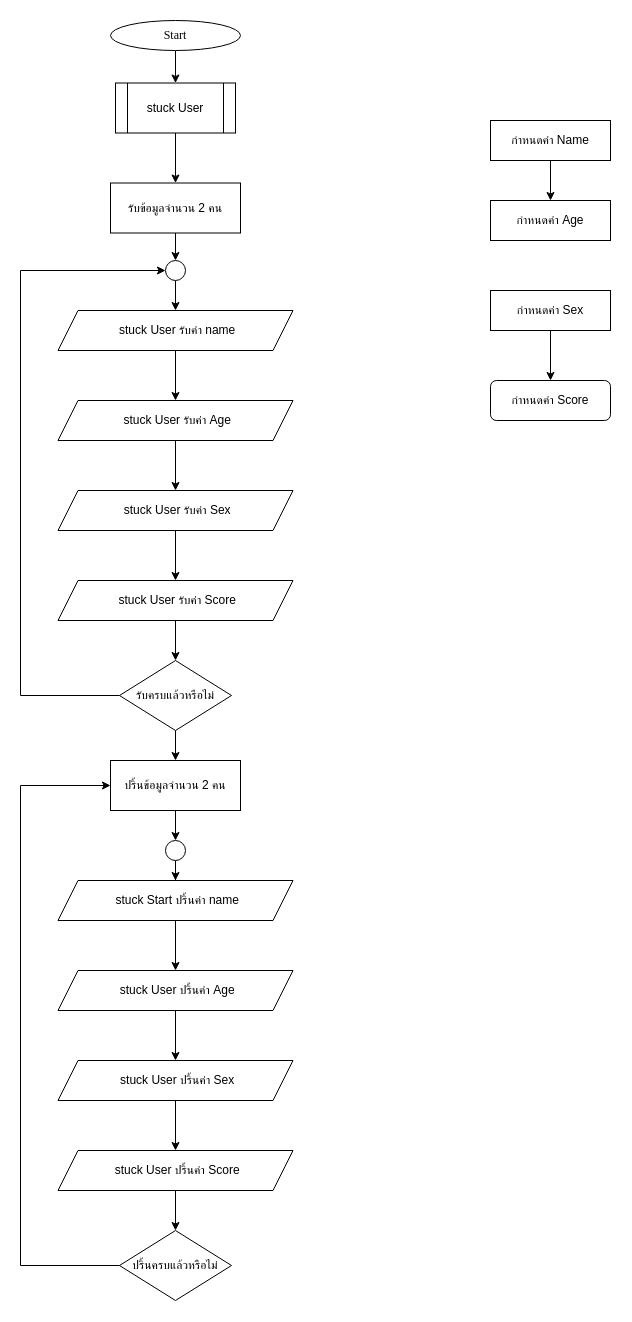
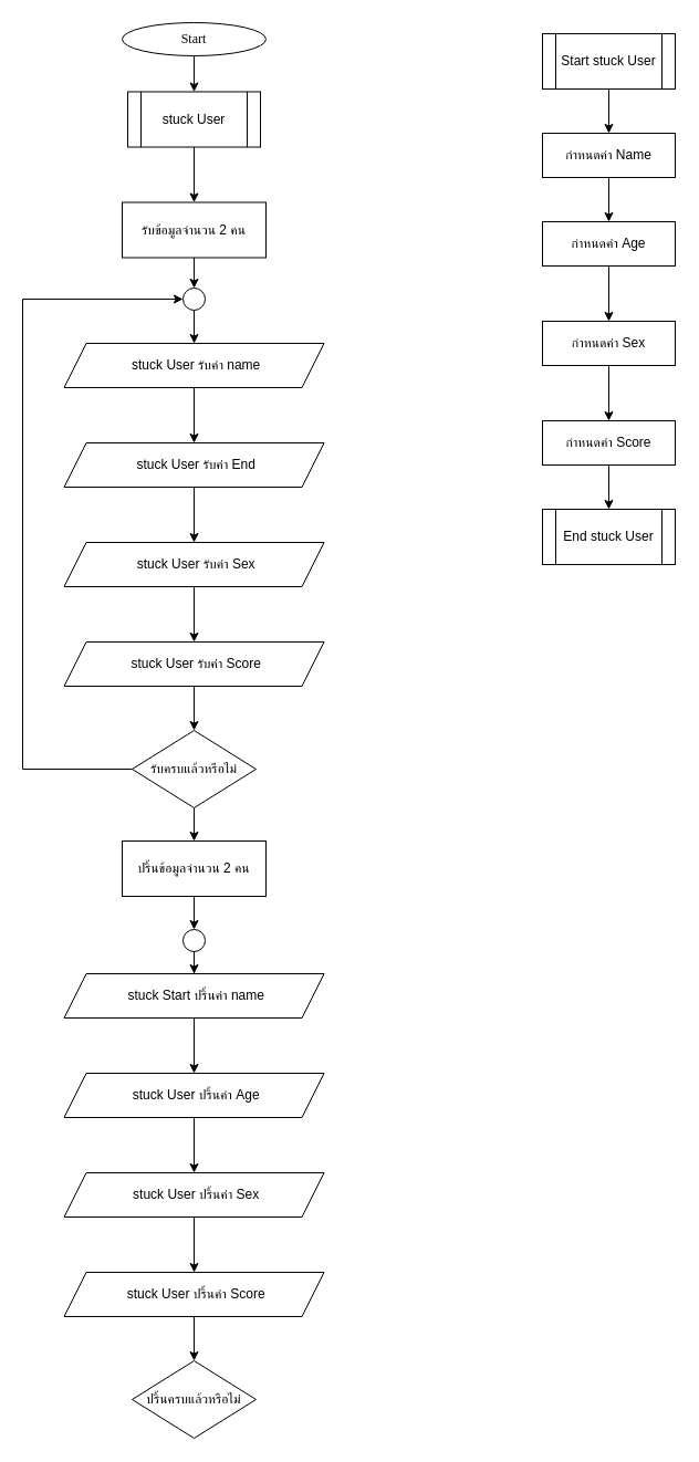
  <mxCell id="0" />
  <mxCell id="1" parent="0" />
  <mxCell id="2" value="" style="edgeStyle=orthogonalEdgeStyle;rounded=0;orthogonalLoop=1;jettySize=auto;html=1;" edge="1" parent="1" source="3" target="16"><mxGeometry relative="1" as="geometry" /></mxCell>
  <mxCell id="3" value="&lt;font data-font-src=&quot;https://fonts.googleapis.com/css?family=Sarabun&quot; face=&quot;Sarabun&quot;&gt;Start&lt;/font&gt;" style="ellipse;whiteSpace=wrap;html=1;" vertex="1" parent="1"><mxGeometry x="110" y="20" width="130" height="30" as="geometry" /></mxCell>
+ <mxCell id="4" value="" style="edgeStyle=orthogonalEdgeStyle;rounded=0;orthogonalLoop=1;jettySize=auto;html=1;" edge="1" parent="1" source="5" target="7"><mxGeometry relative="1" as="geometry" /></mxCell>
+ <mxCell id="5" value="Start stuck User" style="shape=process;whiteSpace=wrap;html=1;backgroundOutline=1;" vertex="1" parent="1"><mxGeometry x="490" y="30" width="120" height="50" as="geometry" /></mxCell>
  <mxCell id="6" value="" style="edgeStyle=orthogonalEdgeStyle;rounded=0;orthogonalLoop=1;jettySize=auto;html=1;" edge="1" parent="1" source="7" target="9"><mxGeometry relative="1" as="geometry" /></mxCell>
  <mxCell id="7" value="กำหนดค่า Name" style="rounded=0;whiteSpace=wrap;html=1;" vertex="1" parent="1"><mxGeometry x="490" y="120" width="120" height="40" as="geometry" /></mxCell>
+ <mxCell id="8" value="" style="edgeStyle=orthogonalEdgeStyle;rounded=0;orthogonalLoop=1;jettySize=auto;html=1;" edge="1" parent="1" source="9" target="11"><mxGeometry relative="1" as="geometry" /></mxCell>
  <mxCell id="9" value="กำหนดค่า&amp;nbsp;Age" style="rounded=0;whiteSpace=wrap;html=1;" vertex="1" parent="1"><mxGeometry x="490" y="200" width="120" height="40" as="geometry" /></mxCell>
  <mxCell id="10" value="" style="edgeStyle=orthogonalEdgeStyle;rounded=0;orthogonalLoop=1;jettySize=auto;html=1;" edge="1" parent="1" source="11" target="13"><mxGeometry relative="1" as="geometry" /></mxCell>
  <mxCell id="11" value="กำหนดค่า&amp;nbsp;Sex" style="rounded=0;whiteSpace=wrap;html=1;" vertex="1" parent="1"><mxGeometry x="490" y="290" width="120" height="40" as="geometry" /></mxCell>
- <mxCell id="13" value="กำหนดค่า&amp;nbsp;Score" style="whiteSpace=wrap;html=1;rounded=1;" vertex="1" parent="1"><mxGeometry x="490" y="380" width="120" height="40" as="geometry" /></mxCell>
+ <mxCell id="12" value="" style="edgeStyle=orthogonalEdgeStyle;rounded=0;orthogonalLoop=1;jettySize=auto;html=1;" edge="1" parent="1" source="13" target="14"><mxGeometry relative="1" as="geometry" /></mxCell>
+ <mxCell id="13" value="กำหนดค่า&amp;nbsp;Score" style="rounded=0;whiteSpace=wrap;html=1;" vertex="1" parent="1"><mxGeometry x="490" y="380" width="120" height="40" as="geometry" /></mxCell>
+ <mxCell id="14" value="End stuck User" style="shape=process;whiteSpace=wrap;html=1;backgroundOutline=1;" vertex="1" parent="1"><mxGeometry x="490" y="460" width="120" height="50" as="geometry" /></mxCell>
  <mxCell id="15" value="" style="edgeStyle=orthogonalEdgeStyle;rounded=0;orthogonalLoop=1;jettySize=auto;html=1;" edge="1" parent="1" source="16" target="18"><mxGeometry relative="1" as="geometry" /></mxCell>
  <mxCell id="16" value="stuck User" style="shape=process;whiteSpace=wrap;html=1;backgroundOutline=1;" vertex="1" parent="1"><mxGeometry x="115" y="82.5" width="120" height="50" as="geometry" /></mxCell>
  <mxCell id="17" value="" style="edgeStyle=orthogonalEdgeStyle;rounded=0;orthogonalLoop=1;jettySize=auto;html=1;" edge="1" parent="1" source="18" target="28"><mxGeometry relative="1" as="geometry" /></mxCell>
  <mxCell id="18" value="รับข้อมูลจำนวน 2 คน" style="rounded=0;whiteSpace=wrap;html=1;" vertex="1" parent="1"><mxGeometry x="110" y="182.5" width="130" height="50" as="geometry" /></mxCell>
  <mxCell id="19" value="" style="edgeStyle=orthogonalEdgeStyle;rounded=0;orthogonalLoop=1;jettySize=auto;html=1;" edge="1" parent="1" source="20" target="22"><mxGeometry relative="1" as="geometry" /></mxCell>
  <mxCell id="20" value="&amp;nbsp;stuck User รับค่า name" style="shape=parallelogram;perimeter=parallelogramPerimeter;whiteSpace=wrap;html=1;fixedSize=1;" vertex="1" parent="1"><mxGeometry x="57.5" y="310" width="235" height="40" as="geometry" /></mxCell>
  <mxCell id="21" value="" style="edgeStyle=orthogonalEdgeStyle;rounded=0;orthogonalLoop=1;jettySize=auto;html=1;" edge="1" parent="1" source="22" target="24"><mxGeometry relative="1" as="geometry" /></mxCell>
- <mxCell id="22" value="&amp;nbsp;stuck User รับค่า Age" style="shape=parallelogram;perimeter=parallelogramPerimeter;whiteSpace=wrap;html=1;fixedSize=1;" vertex="1" parent="1"><mxGeometry x="57.5" y="400" width="235" height="40" as="geometry" /></mxCell>
+ <mxCell id="22" value="&amp;nbsp;stuck User รับค่า End" style="shape=parallelogram;perimeter=parallelogramPerimeter;whiteSpace=wrap;html=1;fixedSize=1;" vertex="1" parent="1"><mxGeometry x="57.5" y="400" width="235" height="40" as="geometry" /></mxCell>
  <mxCell id="23" value="" style="edgeStyle=orthogonalEdgeStyle;rounded=0;orthogonalLoop=1;jettySize=auto;html=1;" edge="1" parent="1" source="24" target="26"><mxGeometry relative="1" as="geometry" /></mxCell>
  <mxCell id="24" value="&amp;nbsp;stuck User รับค่า Sex" style="shape=parallelogram;perimeter=parallelogramPerimeter;whiteSpace=wrap;html=1;fixedSize=1;" vertex="1" parent="1"><mxGeometry x="57.5" y="490" width="235" height="40" as="geometry" /></mxCell>
  <mxCell id="25" value="" style="edgeStyle=orthogonalEdgeStyle;rounded=0;orthogonalLoop=1;jettySize=auto;html=1;" edge="1" parent="1" source="26" target="31"><mxGeometry relative="1" as="geometry" /></mxCell>
  <mxCell id="26" value="&amp;nbsp;stuck User รับค่า Score" style="shape=parallelogram;perimeter=parallelogramPerimeter;whiteSpace=wrap;html=1;fixedSize=1;" vertex="1" parent="1"><mxGeometry x="57.5" y="580" width="235" height="40" as="geometry" /></mxCell>
  <mxCell id="27" value="" style="edgeStyle=orthogonalEdgeStyle;rounded=0;orthogonalLoop=1;jettySize=auto;html=1;" edge="1" parent="1" source="28" target="20"><mxGeometry relative="1" as="geometry" /></mxCell>
  <mxCell id="28" value="" style="ellipse;whiteSpace=wrap;html=1;aspect=fixed;" vertex="1" parent="1"><mxGeometry x="165" y="260" width="20" height="20" as="geometry" /></mxCell>
  <mxCell id="29" style="edgeStyle=orthogonalEdgeStyle;rounded=0;orthogonalLoop=1;jettySize=auto;html=1;entryX=0;entryY=0.5;entryDx=0;entryDy=0;" edge="1" parent="1" source="31" target="28"><mxGeometry relative="1" as="geometry"><Array as="points"><mxPoint x="20" y="695" /><mxPoint x="20" y="270" /></Array></mxGeometry></mxCell>
  <mxCell id="30" value="" style="edgeStyle=orthogonalEdgeStyle;rounded=0;orthogonalLoop=1;jettySize=auto;html=1;" edge="1" parent="1" source="31" target="33"><mxGeometry relative="1" as="geometry" /></mxCell>
  <mxCell id="31" value="รับครบแล้วหรือไม่" style="rhombus;whiteSpace=wrap;html=1;" vertex="1" parent="1"><mxGeometry x="119" y="660" width="112" height="70" as="geometry" /></mxCell>
  <mxCell id="32" value="" style="edgeStyle=orthogonalEdgeStyle;rounded=0;orthogonalLoop=1;jettySize=auto;html=1;" edge="1" parent="1" source="33" target="43"><mxGeometry relative="1" as="geometry" /></mxCell>
  <mxCell id="33" value="ปริ้นข้อมูลจำนวน 2 คน" style="rounded=0;whiteSpace=wrap;html=1;" vertex="1" parent="1"><mxGeometry x="110" y="760" width="130" height="50" as="geometry" /></mxCell>
  <mxCell id="34" value="" style="edgeStyle=orthogonalEdgeStyle;rounded=0;orthogonalLoop=1;jettySize=auto;html=1;" edge="1" source="35" target="37" parent="1"><mxGeometry relative="1" as="geometry" /></mxCell>
  <mxCell id="35" value="&amp;nbsp;stuck Start ปริ้นค่า name" style="shape=parallelogram;perimeter=parallelogramPerimeter;whiteSpace=wrap;html=1;fixedSize=1;" vertex="1" parent="1"><mxGeometry x="57.5" y="880" width="235" height="40" as="geometry" /></mxCell>
  <mxCell id="36" value="" style="edgeStyle=orthogonalEdgeStyle;rounded=0;orthogonalLoop=1;jettySize=auto;html=1;" edge="1" source="37" target="39" parent="1"><mxGeometry relative="1" as="geometry" /></mxCell>
  <mxCell id="37" value="&amp;nbsp;stuck User ปริ้นค่า&amp;nbsp;Age" style="shape=parallelogram;perimeter=parallelogramPerimeter;whiteSpace=wrap;html=1;fixedSize=1;" vertex="1" parent="1"><mxGeometry x="57.5" y="970" width="235" height="40" as="geometry" /></mxCell>
  <mxCell id="38" value="" style="edgeStyle=orthogonalEdgeStyle;rounded=0;orthogonalLoop=1;jettySize=auto;html=1;" edge="1" source="39" target="41" parent="1"><mxGeometry relative="1" as="geometry" /></mxCell>
  <mxCell id="39" value="&amp;nbsp;stuck User ปริ้นค่า&amp;nbsp;Sex" style="shape=parallelogram;perimeter=parallelogramPerimeter;whiteSpace=wrap;html=1;fixedSize=1;" vertex="1" parent="1"><mxGeometry x="57.5" y="1060" width="235" height="40" as="geometry" /></mxCell>
  <mxCell id="40" value="" style="edgeStyle=orthogonalEdgeStyle;rounded=0;orthogonalLoop=1;jettySize=auto;html=1;" edge="1" parent="1" source="41" target="45"><mxGeometry relative="1" as="geometry" /></mxCell>
  <mxCell id="41" value="&amp;nbsp;stuck User ปริ้นค่า&amp;nbsp;Score" style="shape=parallelogram;perimeter=parallelogramPerimeter;whiteSpace=wrap;html=1;fixedSize=1;" vertex="1" parent="1"><mxGeometry x="57.5" y="1150" width="235" height="40" as="geometry" /></mxCell>
  <mxCell id="42" style="edgeStyle=orthogonalEdgeStyle;rounded=0;orthogonalLoop=1;jettySize=auto;html=1;entryX=0.5;entryY=0;entryDx=0;entryDy=0;" edge="1" parent="1" source="43" target="35"><mxGeometry relative="1" as="geometry" /></mxCell>
  <mxCell id="43" value="" style="ellipse;whiteSpace=wrap;html=1;aspect=fixed;" vertex="1" parent="1"><mxGeometry x="165" y="840" width="20" height="20" as="geometry" /></mxCell>
- <mxCell id="44" style="edgeStyle=orthogonalEdgeStyle;rounded=0;orthogonalLoop=1;jettySize=auto;html=1;entryX=0;entryY=0.5;entryDx=0;entryDy=0;" edge="1" parent="1" source="45" target="33"><mxGeometry relative="1" as="geometry"><Array as="points"><mxPoint x="20" y="1265" /><mxPoint x="20" y="785" /></Array></mxGeometry></mxCell>
  <mxCell id="45" value="ปริ้นครบแล้วหรือไม่" style="rhombus;whiteSpace=wrap;html=1;" vertex="1" parent="1"><mxGeometry x="119" y="1230" width="112" height="70" as="geometry" /></mxCell>
